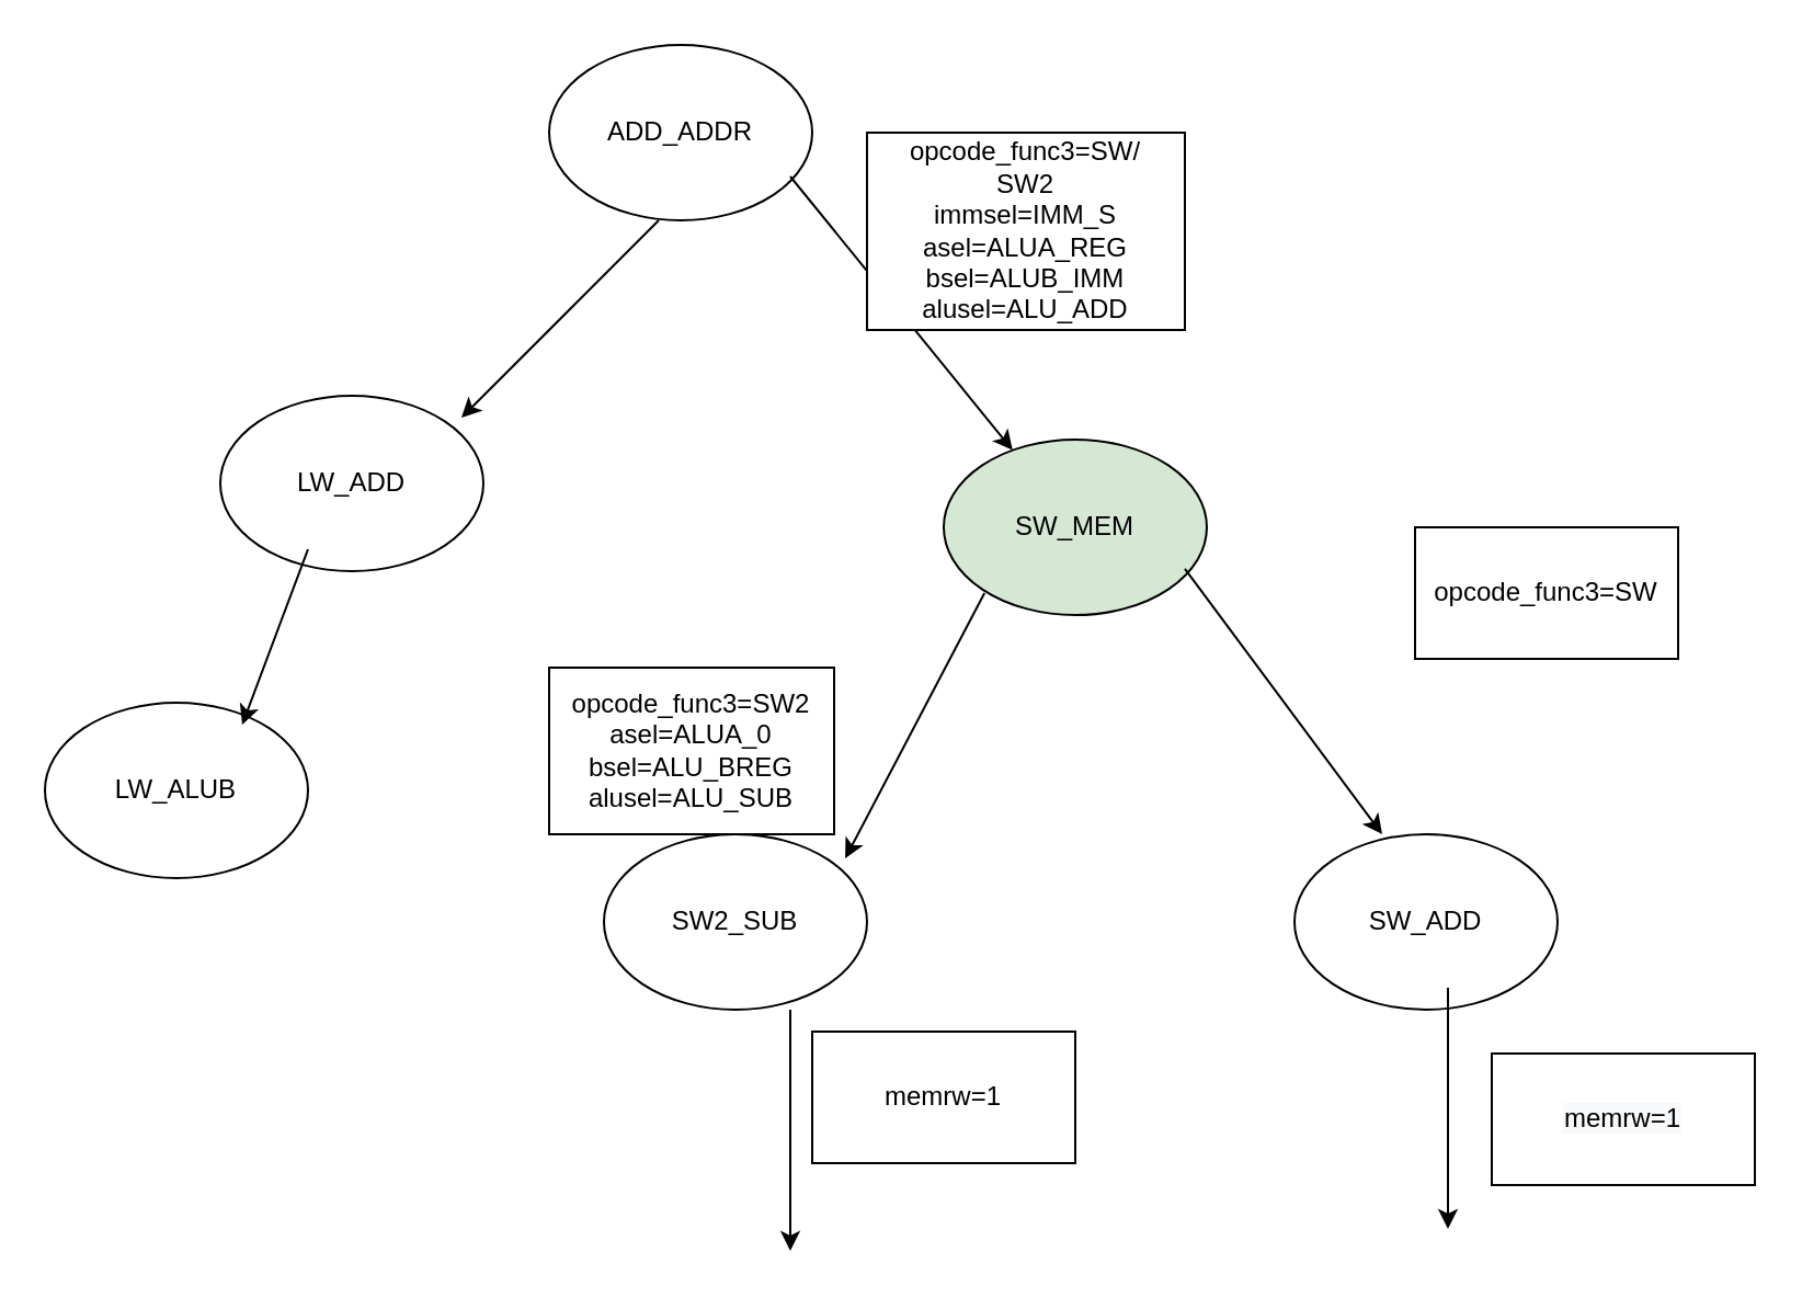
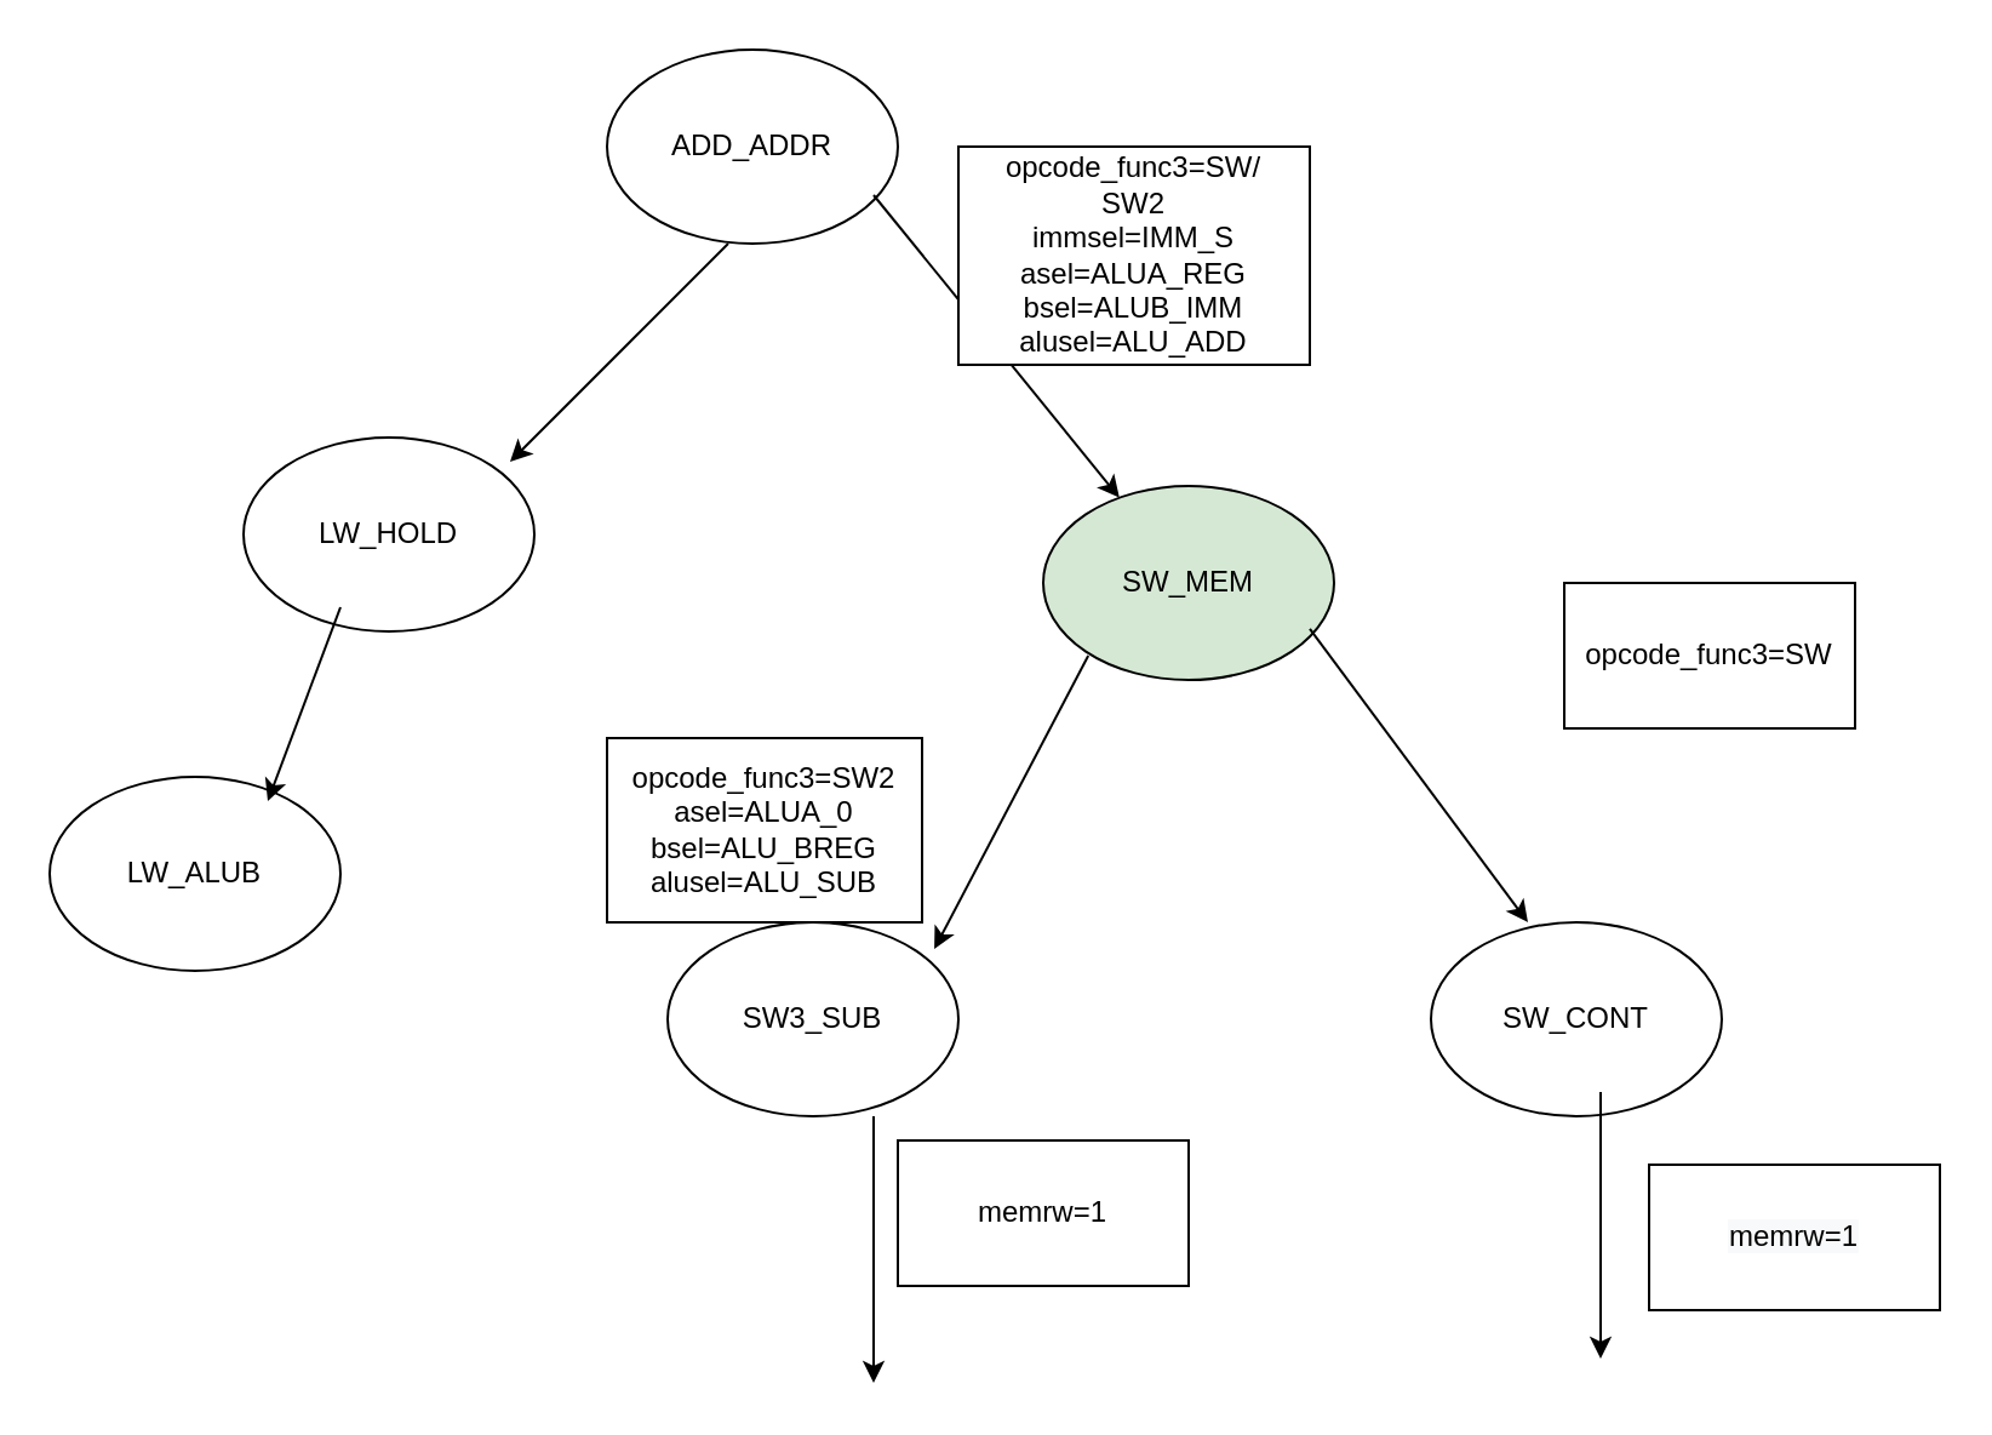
  <mxCell id="0" />
  <mxCell id="1" parent="0" />
  <mxCell id="2" value="ADD_ADDR" style="ellipse;whiteSpace=wrap;html=1;" vertex="1" parent="1"><mxGeometry x="250" y="20" width="120" height="80" as="geometry" /></mxCell>
  <mxCell id="3" value="" style="endArrow=classic;html=1;rounded=0;" edge="1" parent="1" target="5"><mxGeometry width="50" height="50" relative="1" as="geometry"><mxPoint x="360" y="80" as="sourcePoint" /><mxPoint x="410" y="160" as="targetPoint" /></mxGeometry></mxCell>
  <mxCell id="4" value="" style="endArrow=classic;html=1;rounded=0;" edge="1" parent="1"><mxGeometry width="50" height="50" relative="1" as="geometry"><mxPoint x="300" y="100" as="sourcePoint" /><mxPoint x="210" y="190" as="targetPoint" /></mxGeometry></mxCell>
  <mxCell id="5" value="SW_MEM" style="ellipse;whiteSpace=wrap;html=1;fillColor=#d5e8d4;" vertex="1" parent="1"><mxGeometry x="430" y="200" width="120" height="80" as="geometry" /></mxCell>
  <mxCell id="6" value="LW_ALUB" style="ellipse;whiteSpace=wrap;html=1;" vertex="1" parent="1"><mxGeometry x="20" y="320" width="120" height="80" as="geometry" /></mxCell>
  <mxCell id="7" value="" style="endArrow=classic;html=1;rounded=0;entryX=0.917;entryY=0.138;entryDx=0;entryDy=0;entryPerimeter=0;" edge="1" parent="1" target="8"><mxGeometry width="50" height="50" relative="1" as="geometry"><mxPoint x="448.58" y="270" as="sourcePoint" /><mxPoint x="410" y="410" as="targetPoint" /></mxGeometry></mxCell>
- <mxCell id="8" value="SW2_SUB" style="ellipse;whiteSpace=wrap;html=1;" vertex="1" parent="1"><mxGeometry x="275" y="380" width="120" height="80" as="geometry" /></mxCell>
+ <mxCell id="8" value="SW3_SUB" style="ellipse;whiteSpace=wrap;html=1;" vertex="1" parent="1"><mxGeometry x="275" y="380" width="120" height="80" as="geometry" /></mxCell>
  <mxCell id="9" value="opcode_func3=SW/&lt;br&gt;SW2&lt;br&gt;immsel=IMM_S&lt;br&gt;asel=ALUA_REG&lt;br&gt;bsel=ALUB_IMM&lt;br&gt;alusel=ALU_ADD" style="rounded=0;whiteSpace=wrap;html=1;" vertex="1" parent="1"><mxGeometry x="395" y="60" width="145" height="90" as="geometry" /></mxCell>
  <mxCell id="10" value="opcode_func3=SW2&lt;br&gt;asel=ALUA_0&lt;br&gt;bsel=ALU_BREG&lt;br&gt;alusel=ALU_SUB&lt;br&gt;" style="rounded=0;whiteSpace=wrap;html=1;" vertex="1" parent="1"><mxGeometry x="250" y="304" width="130" height="76" as="geometry" /></mxCell>
  <mxCell id="11" value="" style="endArrow=classic;html=1;rounded=0;" edge="1" parent="1"><mxGeometry width="50" height="50" relative="1" as="geometry"><mxPoint x="540" y="258.96" as="sourcePoint" /><mxPoint x="630" y="380" as="targetPoint" /></mxGeometry></mxCell>
- <mxCell id="12" value="SW_ADD" style="ellipse;whiteSpace=wrap;html=1;" vertex="1" parent="1"><mxGeometry x="590" y="380" width="120" height="80" as="geometry" /></mxCell>
+ <mxCell id="12" value="SW_CONT" style="ellipse;whiteSpace=wrap;html=1;" vertex="1" parent="1"><mxGeometry x="590" y="380" width="120" height="80" as="geometry" /></mxCell>
  <mxCell id="13" value="opcode_func3=SW&lt;br&gt;" style="rounded=0;whiteSpace=wrap;html=1;" vertex="1" parent="1"><mxGeometry x="645" y="240" width="120" height="60" as="geometry" /></mxCell>
  <mxCell id="14" value="" style="endArrow=classic;html=1;rounded=0;" edge="1" parent="1"><mxGeometry width="50" height="50" relative="1" as="geometry"><mxPoint x="360" y="460" as="sourcePoint" /><mxPoint x="360" y="570" as="targetPoint" /></mxGeometry></mxCell>
  <mxCell id="15" value="" style="endArrow=classic;html=1;rounded=0;" edge="1" parent="1"><mxGeometry width="50" height="50" relative="1" as="geometry"><mxPoint x="660" y="450" as="sourcePoint" /><mxPoint x="660" y="560" as="targetPoint" /></mxGeometry></mxCell>
  <mxCell id="16" value="memrw=1" style="rounded=0;whiteSpace=wrap;html=1;" vertex="1" parent="1"><mxGeometry x="370" y="470" width="120" height="60" as="geometry" /></mxCell>
  <mxCell id="17" value="&lt;meta charset=&quot;utf-8&quot;&gt;&lt;span style=&quot;color: rgb(0, 0, 0); font-family: helvetica; font-size: 12px; font-style: normal; font-weight: 400; letter-spacing: normal; text-align: center; text-indent: 0px; text-transform: none; word-spacing: 0px; background-color: rgb(248, 249, 250); display: inline; float: none;&quot;&gt;memrw=1&lt;/span&gt;" style="rounded=0;whiteSpace=wrap;html=1;" vertex="1" parent="1"><mxGeometry x="680" y="480" width="120" height="60" as="geometry" /></mxCell>
- <mxCell id="18" value="LW_ADD" style="ellipse;whiteSpace=wrap;html=1;" vertex="1" parent="1"><mxGeometry x="100" y="180" width="120" height="80" as="geometry" /></mxCell>
+ <mxCell id="18" value="LW_HOLD" style="ellipse;whiteSpace=wrap;html=1;" vertex="1" parent="1"><mxGeometry x="100" y="180" width="120" height="80" as="geometry" /></mxCell>
  <mxCell id="19" value="" style="endArrow=classic;html=1;rounded=0;entryX=0.75;entryY=0.125;entryDx=0;entryDy=0;entryPerimeter=0;" edge="1" parent="1" target="6"><mxGeometry width="50" height="50" relative="1" as="geometry"><mxPoint x="140" y="250" as="sourcePoint" /><mxPoint x="170" y="350" as="targetPoint" /></mxGeometry></mxCell>
